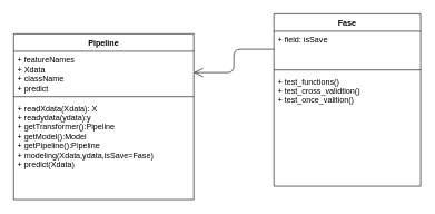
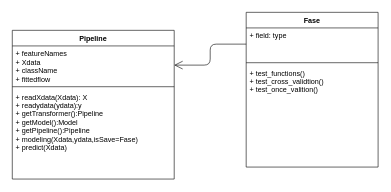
  <mxCell id="0" />
  <mxCell id="1" parent="0" />
  <mxCell id="2" value="Pipeline" style="swimlane;fontStyle=1;align=center;verticalAlign=top;childLayout=stackLayout;horizontal=1;startSize=26;horizontalStack=0;resizeParent=1;resizeParentMax=0;resizeLast=0;collapsible=1;marginBottom=0;" vertex="1" parent="1"><mxGeometry x="20" y="50" width="270" height="248" as="geometry" /></mxCell>
- <mxCell id="3" value="+ featureNames&#10;+ Xdata&#10;+ className&#10;+ predict" style="text;strokeColor=none;fillColor=none;align=left;verticalAlign=top;spacingLeft=4;spacingRight=4;overflow=hidden;rotatable=0;points=[[0,0.5],[1,0.5]];portConstraint=eastwest;" vertex="1" parent="2"><mxGeometry y="26" width="270" height="64" as="geometry" /></mxCell>
+ <mxCell id="3" value="+ featureNames&#10;+ Xdata&#10;+ className&#10;+ fittedflow" style="text;strokeColor=none;fillColor=none;align=left;verticalAlign=top;spacingLeft=4;spacingRight=4;overflow=hidden;rotatable=0;points=[[0,0.5],[1,0.5]];portConstraint=eastwest;" vertex="1" parent="2"><mxGeometry y="26" width="270" height="64" as="geometry" /></mxCell>
  <mxCell id="4" value="" style="line;strokeWidth=1;fillColor=none;align=left;verticalAlign=middle;spacingTop=-1;spacingLeft=3;spacingRight=3;rotatable=0;labelPosition=right;points=[];portConstraint=eastwest;" vertex="1" parent="2"><mxGeometry y="90" width="270" height="8" as="geometry" /></mxCell>
  <mxCell id="5" value="+ readXdata(Xdata): X&#10;+ readydata(ydata):y&#10;+ getTransformer():Pipeline&#10;+ getModel():Model&#10;+ getPipeline():Pipeline&#10;+ modeling(Xdata,ydata,isSave=Fase)&#10;+ predict(Xdata)&#10;" style="text;strokeColor=none;fillColor=none;align=left;verticalAlign=top;spacingLeft=4;spacingRight=4;overflow=hidden;rotatable=0;points=[[0,0.5],[1,0.5]];portConstraint=eastwest;" vertex="1" parent="2"><mxGeometry y="98" width="270" height="150" as="geometry" /></mxCell>
  <mxCell id="6" value="Fase" style="swimlane;fontStyle=1;align=center;verticalAlign=top;childLayout=stackLayout;horizontal=1;startSize=26;horizontalStack=0;resizeParent=1;resizeParentMax=0;resizeLast=0;collapsible=1;marginBottom=0;" vertex="1" parent="1"><mxGeometry x="410" y="20" width="220" height="258" as="geometry" /></mxCell>
- <mxCell id="7" value="+ field: isSave" style="text;strokeColor=none;fillColor=none;align=left;verticalAlign=top;spacingLeft=4;spacingRight=4;overflow=hidden;rotatable=0;points=[[0,0.5],[1,0.5]];portConstraint=eastwest;" vertex="1" parent="6"><mxGeometry y="26" width="220" height="54" as="geometry" /></mxCell>
+ <mxCell id="7" value="+ field: type" style="text;strokeColor=none;fillColor=none;align=left;verticalAlign=top;spacingLeft=4;spacingRight=4;overflow=hidden;rotatable=0;points=[[0,0.5],[1,0.5]];portConstraint=eastwest;" vertex="1" parent="6"><mxGeometry y="26" width="220" height="54" as="geometry" /></mxCell>
  <mxCell id="8" value="" style="line;strokeWidth=1;fillColor=none;align=left;verticalAlign=middle;spacingTop=-1;spacingLeft=3;spacingRight=3;rotatable=0;labelPosition=right;points=[];portConstraint=eastwest;" vertex="1" parent="6"><mxGeometry y="80" width="220" height="8" as="geometry" /></mxCell>
  <mxCell id="9" value="+ test_functions()&#10;+ test_cross_validtion()&#10;+ test_once_valition()" style="text;strokeColor=none;fillColor=none;align=left;verticalAlign=top;spacingLeft=4;spacingRight=4;overflow=hidden;rotatable=0;points=[[0,0.5],[1,0.5]];portConstraint=eastwest;" vertex="1" parent="6"><mxGeometry y="88" width="220" height="170" as="geometry" /></mxCell>
  <mxCell id="10" value="" style="endArrow=open;endFill=1;endSize=12;html=1;exitX=0;exitY=0.5;exitDx=0;exitDy=0;entryX=1;entryY=0.5;entryDx=0;entryDy=0;edgeStyle=orthogonalEdgeStyle;" edge="1" parent="1" source="7" target="3"><mxGeometry width="160" relative="1" as="geometry"><mxPoint x="360" y="170" as="sourcePoint" /><mxPoint x="520" y="170" as="targetPoint" /></mxGeometry></mxCell>
